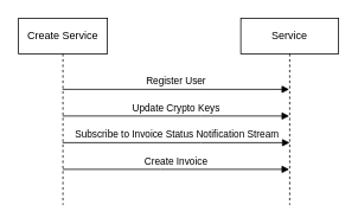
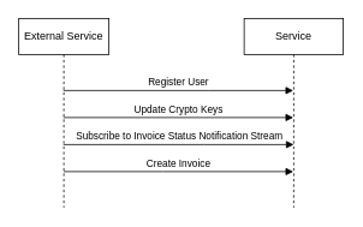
  <mxCell id="0" />
  <mxCell id="1" parent="0" />
- <mxCell id="2" value="Create Service" style="shape=umlLifeline;perimeter=lifelinePerimeter;whiteSpace=wrap;html=1;container=0;dropTarget=0;collapsible=0;recursiveResize=0;outlineConnect=0;portConstraint=eastwest;newEdgeStyle={&quot;edgeStyle&quot;:&quot;elbowEdgeStyle&quot;,&quot;elbow&quot;:&quot;vertical&quot;,&quot;curved&quot;:0,&quot;rounded&quot;:0};" parent="1" vertex="1"><mxGeometry x="20" y="20" width="100" height="210" as="geometry" /></mxCell>
+ <mxCell id="2" value="External Service" style="shape=umlLifeline;perimeter=lifelinePerimeter;whiteSpace=wrap;html=1;container=0;dropTarget=0;collapsible=0;recursiveResize=0;outlineConnect=0;portConstraint=eastwest;newEdgeStyle={&quot;edgeStyle&quot;:&quot;elbowEdgeStyle&quot;,&quot;elbow&quot;:&quot;vertical&quot;,&quot;curved&quot;:0,&quot;rounded&quot;:0};" parent="1" vertex="1"><mxGeometry x="20" y="20" width="100" height="210" as="geometry" /></mxCell>
  <mxCell id="3" value="Service" style="shape=umlLifeline;perimeter=lifelinePerimeter;whiteSpace=wrap;html=1;container=0;dropTarget=0;collapsible=0;recursiveResize=0;outlineConnect=0;portConstraint=eastwest;newEdgeStyle={&quot;edgeStyle&quot;:&quot;elbowEdgeStyle&quot;,&quot;elbow&quot;:&quot;vertical&quot;,&quot;curved&quot;:0,&quot;rounded&quot;:0};" parent="1" vertex="1"><mxGeometry x="270" y="20" width="110" height="210" as="geometry" /></mxCell>
  <mxCell id="4" value="Register User" style="html=1;verticalAlign=bottom;endArrow=block;edgeStyle=elbowEdgeStyle;elbow=vertical;curved=0;rounded=0;" parent="1" source="2" target="3" edge="1"><mxGeometry x="-0.001" relative="1" as="geometry"><mxPoint x="145" y="100" as="sourcePoint" /><Array as="points"><mxPoint x="230" y="100" /></Array><mxPoint x="315" y="100" as="targetPoint" /><mxPoint as="offset" /></mxGeometry></mxCell>
  <mxCell id="5" value="Update Crypto Keys" style="html=1;verticalAlign=bottom;endArrow=block;edgeStyle=elbowEdgeStyle;elbow=vertical;curved=0;rounded=0;" edge="1" parent="1" source="2" target="3"><mxGeometry x="-0.001" relative="1" as="geometry"><mxPoint x="140" y="130" as="sourcePoint" /><Array as="points"><mxPoint x="225" y="130" /></Array><mxPoint x="320" y="130" as="targetPoint" /><mxPoint as="offset" /></mxGeometry></mxCell>
  <mxCell id="6" value="Subscribe to Invoice Status Notification Stream" style="html=1;verticalAlign=bottom;endArrow=block;edgeStyle=elbowEdgeStyle;elbow=vertical;curved=0;rounded=0;" edge="1" parent="1" source="2"><mxGeometry x="-0.001" relative="1" as="geometry"><mxPoint x="140" y="160" as="sourcePoint" /><Array as="points"><mxPoint x="225" y="160" /></Array><mxPoint x="325" y="160" as="targetPoint" /><mxPoint as="offset" /></mxGeometry></mxCell>
  <mxCell id="7" value="Create Invoice" style="html=1;verticalAlign=bottom;endArrow=block;edgeStyle=elbowEdgeStyle;elbow=vertical;curved=0;rounded=0;" edge="1" parent="1" target="3"><mxGeometry x="-0.001" relative="1" as="geometry"><mxPoint x="69.81" y="190" as="sourcePoint" /><Array as="points"><mxPoint x="180" y="190" /><mxPoint x="225" y="200" /></Array><mxPoint x="310" y="190" as="targetPoint" /><mxPoint as="offset" /></mxGeometry></mxCell>
